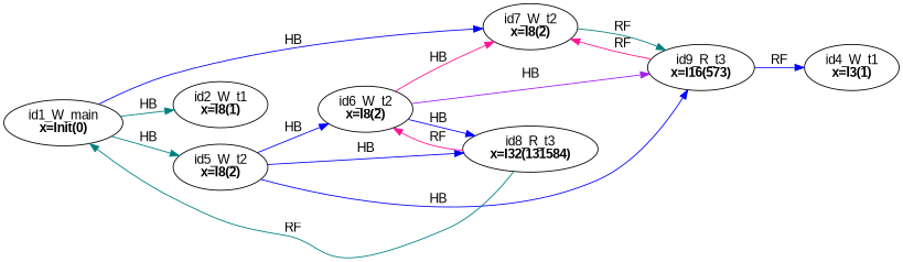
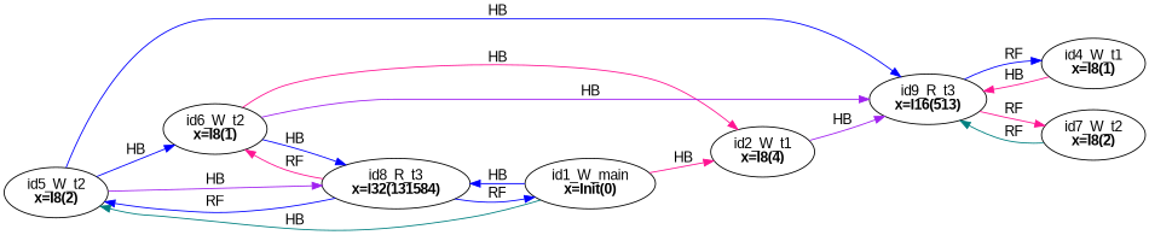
  digraph {
    fontname="Liberation Sans"
    rankdir=LR
    splines=true
    node [fontname="Liberation Sans"]
    edge [color=blue fontname="Liberation Sans"]
-   n1 [label=<id2_W_t1<br/><B>x=I8(1)</B>>]
-   n2 [label=<id9_R_t3<br/><B>x=I16(573)</B>>]
-   n3 [label=<id4_W_t1<br/><B>x=I3(1)</B>>]
+   n1 [label=<id2_W_t1<br/><B>x=I8(4)</B>>]
+   n2 [label=<id9_R_t3<br/><B>x=I16(513)</B>>]
+   n3 [label=<id4_W_t1<br/><B>x=I8(1)</B>>]
    n4 [label=<id7_W_t2<br/><B>x=I8(2)</B>>]
    n5 [label=<id5_W_t2<br/><B>x=I8(2)</B>>]
-   n6 [label=<id6_W_t2<br/><B>x=I8(2)</B>>]
+   n6 [label=<id6_W_t2<br/><B>x=I8(1)</B>>]
    n7 [label=<id8_R_t3<br/><B>x=I32(131584)</B>>]
    n8 [label=<id1_W_main<br/><B>x=Init(0)</B>>]
+   n1 -> n2 [color=purple label=HB]
    n2 -> n3 [label=RF]
    n2 -> n4 [color=deeppink label=RF]
+   n3 -> n2 [color=deeppink label=HB]
    n4 -> n2 [color=teal label=RF]
    n5 -> n2 [label=HB]
    n5 -> n6 [label=HB]
-   n5 -> n7 [label=HB]
+   n5 -> n7 [color=purple label=HB]
    n6 -> n2 [color=purple label=HB]
-   n6 -> n4 [color=deeppink label=HB]
+   n6 -> n1 [color=deeppink label=HB]
    n6 -> n7 [label=HB]
+   n7 -> n5 [label=RF]
    n7 -> n6 [color=deeppink label=RF]
-   n7 -> n8 [color=teal label=RF]
-   n8 -> n1 [color=teal label=HB]
+   n7 -> n8 [label=RF]
+   n8 -> n1 [color=deeppink label=HB]
    n8 -> n5 [color=teal label=HB]
-   n8 -> n4 [label=HB]
+   n8 -> n7 [label=HB]
  }
